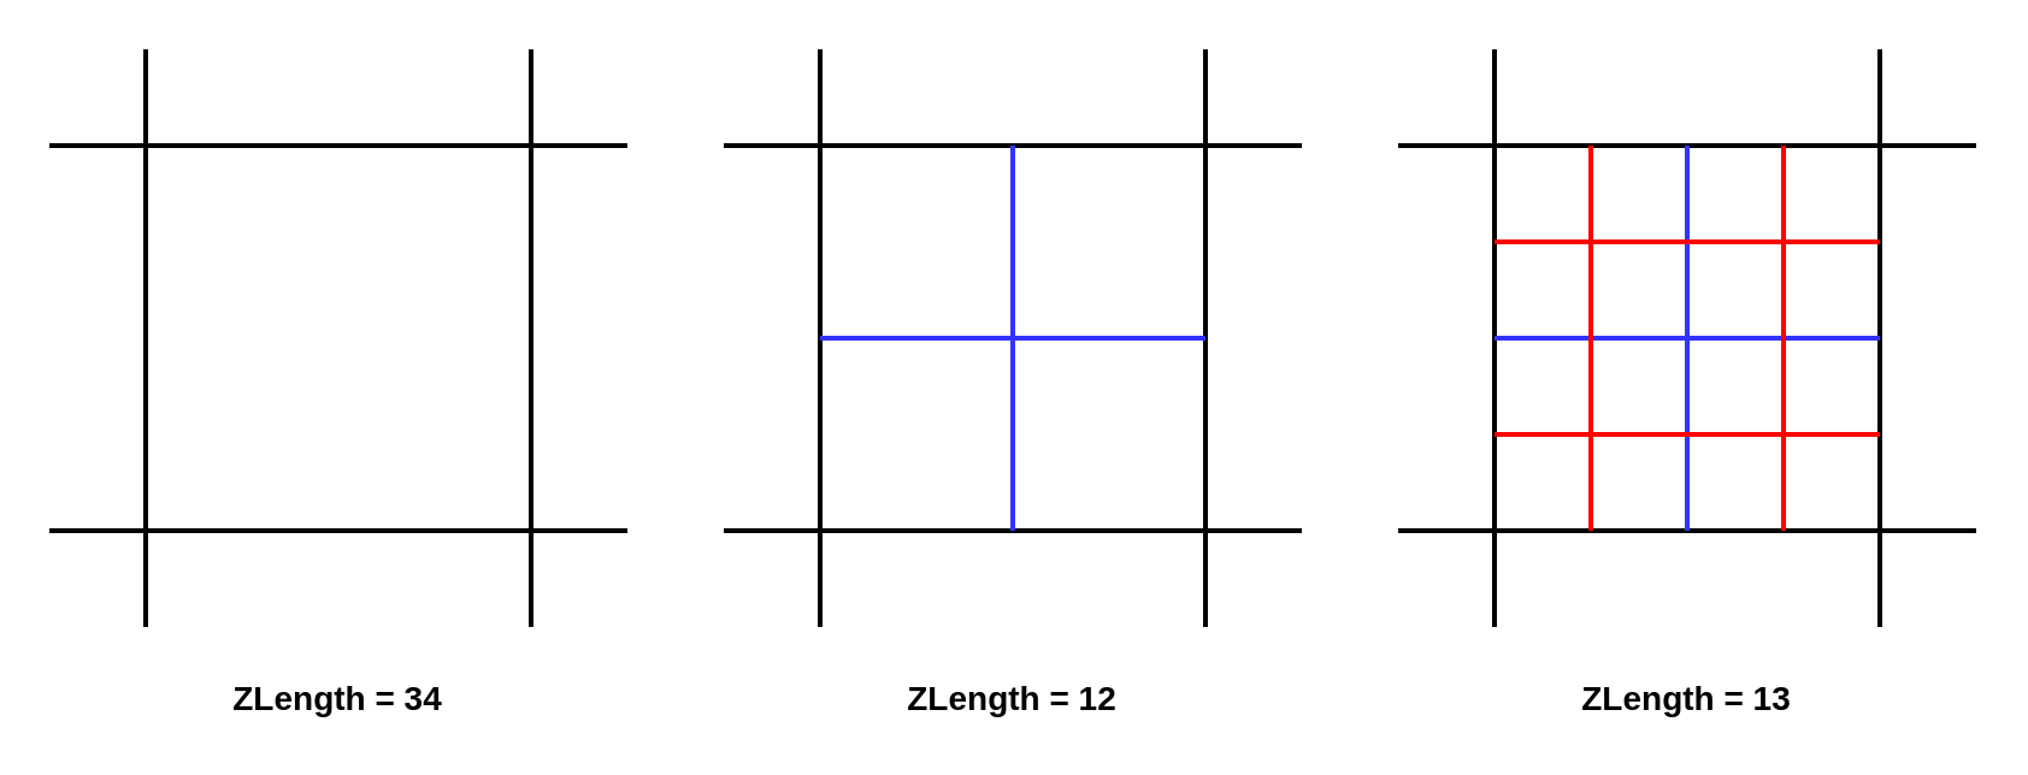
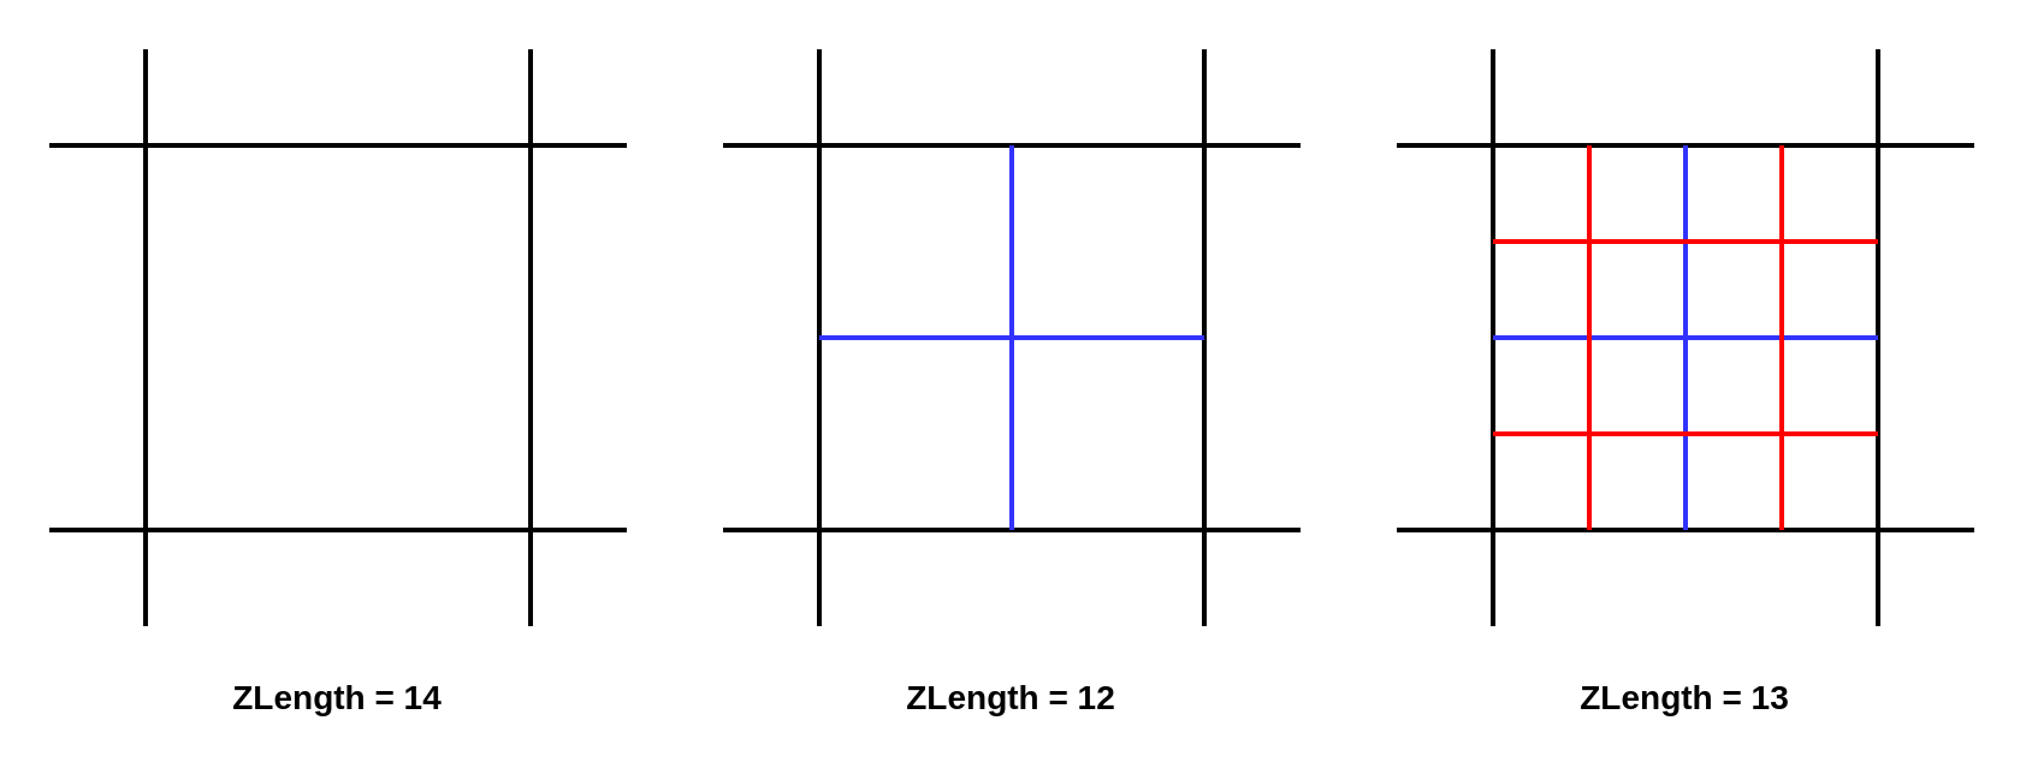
  <mxCell id="0" />
  <mxCell id="1" parent="0" />
  <mxCell id="2" value="" style="rounded=0;whiteSpace=wrap;html=1;strokeWidth=2;" vertex="1" parent="1"><mxGeometry x="60" y="60" width="160" height="160" as="geometry" /></mxCell>
  <mxCell id="3" value="" style="endArrow=none;html=1;exitX=1;exitY=1;exitDx=0;exitDy=0;strokeWidth=2;" edge="1" parent="1" source="2"><mxGeometry width="50" height="50" relative="1" as="geometry"><mxPoint x="300" y="220" as="sourcePoint" /><mxPoint x="220" y="260" as="targetPoint" /></mxGeometry></mxCell>
  <mxCell id="4" value="" style="endArrow=none;html=1;exitX=1;exitY=1;exitDx=0;exitDy=0;strokeWidth=2;" edge="1" parent="1"><mxGeometry width="50" height="50" relative="1" as="geometry"><mxPoint x="60" y="220" as="sourcePoint" /><mxPoint x="60" y="260" as="targetPoint" /></mxGeometry></mxCell>
  <mxCell id="5" value="" style="endArrow=none;html=1;strokeWidth=2;" edge="1" parent="1"><mxGeometry width="50" height="50" relative="1" as="geometry"><mxPoint x="220" y="20" as="sourcePoint" /><mxPoint x="220" y="70" as="targetPoint" /></mxGeometry></mxCell>
  <mxCell id="6" value="" style="endArrow=none;html=1;exitX=1;exitY=1;exitDx=0;exitDy=0;strokeWidth=2;" edge="1" parent="1"><mxGeometry width="50" height="50" relative="1" as="geometry"><mxPoint x="60" y="20" as="sourcePoint" /><mxPoint x="60" y="60" as="targetPoint" /></mxGeometry></mxCell>
  <mxCell id="7" value="" style="endArrow=none;html=1;strokeWidth=2;" edge="1" parent="1"><mxGeometry width="50" height="50" relative="1" as="geometry"><mxPoint x="60" y="60" as="sourcePoint" /><mxPoint x="20" y="60" as="targetPoint" /></mxGeometry></mxCell>
  <mxCell id="8" value="" style="endArrow=none;html=1;strokeWidth=2;" edge="1" parent="1"><mxGeometry width="50" height="50" relative="1" as="geometry"><mxPoint x="60" y="220" as="sourcePoint" /><mxPoint x="20" y="220" as="targetPoint" /></mxGeometry></mxCell>
  <mxCell id="9" value="" style="endArrow=none;html=1;strokeWidth=2;" edge="1" parent="1"><mxGeometry width="50" height="50" relative="1" as="geometry"><mxPoint x="260" y="60" as="sourcePoint" /><mxPoint x="220" y="60" as="targetPoint" /></mxGeometry></mxCell>
  <mxCell id="10" value="" style="endArrow=none;html=1;strokeWidth=2;" edge="1" parent="1"><mxGeometry width="50" height="50" relative="1" as="geometry"><mxPoint x="260" y="220" as="sourcePoint" /><mxPoint x="220" y="220" as="targetPoint" /></mxGeometry></mxCell>
  <mxCell id="11" value="" style="rounded=0;whiteSpace=wrap;html=1;strokeWidth=2;" vertex="1" parent="1"><mxGeometry x="340" y="60" width="160" height="160" as="geometry" /></mxCell>
  <mxCell id="12" value="" style="endArrow=none;html=1;exitX=1;exitY=1;exitDx=0;exitDy=0;strokeWidth=2;" edge="1" parent="1" source="11"><mxGeometry width="50" height="50" relative="1" as="geometry"><mxPoint x="580" y="220" as="sourcePoint" /><mxPoint x="500" y="260" as="targetPoint" /></mxGeometry></mxCell>
  <mxCell id="13" value="" style="endArrow=none;html=1;exitX=1;exitY=1;exitDx=0;exitDy=0;strokeWidth=2;" edge="1" parent="1"><mxGeometry width="50" height="50" relative="1" as="geometry"><mxPoint x="340" y="220" as="sourcePoint" /><mxPoint x="340" y="260" as="targetPoint" /></mxGeometry></mxCell>
  <mxCell id="14" value="" style="endArrow=none;html=1;strokeWidth=2;" edge="1" parent="1"><mxGeometry width="50" height="50" relative="1" as="geometry"><mxPoint x="500" y="20" as="sourcePoint" /><mxPoint x="500" y="70" as="targetPoint" /></mxGeometry></mxCell>
  <mxCell id="15" value="" style="endArrow=none;html=1;exitX=1;exitY=1;exitDx=0;exitDy=0;strokeWidth=2;" edge="1" parent="1"><mxGeometry width="50" height="50" relative="1" as="geometry"><mxPoint x="340" y="20" as="sourcePoint" /><mxPoint x="340" y="60" as="targetPoint" /></mxGeometry></mxCell>
  <mxCell id="16" value="" style="endArrow=none;html=1;strokeWidth=2;" edge="1" parent="1"><mxGeometry width="50" height="50" relative="1" as="geometry"><mxPoint x="340" y="60" as="sourcePoint" /><mxPoint x="300" y="60" as="targetPoint" /></mxGeometry></mxCell>
  <mxCell id="17" value="" style="endArrow=none;html=1;strokeWidth=2;" edge="1" parent="1"><mxGeometry width="50" height="50" relative="1" as="geometry"><mxPoint x="340" y="220" as="sourcePoint" /><mxPoint x="300" y="220" as="targetPoint" /></mxGeometry></mxCell>
  <mxCell id="18" value="" style="endArrow=none;html=1;strokeWidth=2;" edge="1" parent="1"><mxGeometry width="50" height="50" relative="1" as="geometry"><mxPoint x="540" y="60" as="sourcePoint" /><mxPoint x="500" y="60" as="targetPoint" /></mxGeometry></mxCell>
  <mxCell id="19" value="" style="endArrow=none;html=1;strokeWidth=2;" edge="1" parent="1"><mxGeometry width="50" height="50" relative="1" as="geometry"><mxPoint x="540" y="220" as="sourcePoint" /><mxPoint x="500" y="220" as="targetPoint" /></mxGeometry></mxCell>
  <mxCell id="20" value="" style="endArrow=none;html=1;exitX=0.5;exitY=0;exitDx=0;exitDy=0;entryX=0.5;entryY=1;entryDx=0;entryDy=0;strokeColor=#3333FF;strokeWidth=2;" edge="1" parent="1" source="11" target="11"><mxGeometry width="50" height="50" relative="1" as="geometry"><mxPoint x="580" y="90" as="sourcePoint" /><mxPoint x="630" y="40" as="targetPoint" /></mxGeometry></mxCell>
  <mxCell id="21" value="" style="endArrow=none;html=1;entryX=1;entryY=0.5;entryDx=0;entryDy=0;strokeColor=#3333FF;strokeWidth=2;" edge="1" parent="1" target="11"><mxGeometry width="50" height="50" relative="1" as="geometry"><mxPoint x="340" y="140" as="sourcePoint" /><mxPoint x="630" y="40" as="targetPoint" /></mxGeometry></mxCell>
  <mxCell id="22" value="" style="rounded=0;whiteSpace=wrap;html=1;strokeWidth=2;" vertex="1" parent="1"><mxGeometry x="620" y="60" width="160" height="160" as="geometry" /></mxCell>
  <mxCell id="23" value="" style="endArrow=none;html=1;exitX=1;exitY=1;exitDx=0;exitDy=0;strokeWidth=2;" edge="1" parent="1" source="22"><mxGeometry width="50" height="50" relative="1" as="geometry"><mxPoint x="860" y="220" as="sourcePoint" /><mxPoint x="780" y="260" as="targetPoint" /></mxGeometry></mxCell>
  <mxCell id="24" value="" style="endArrow=none;html=1;exitX=1;exitY=1;exitDx=0;exitDy=0;strokeWidth=2;" edge="1" parent="1"><mxGeometry width="50" height="50" relative="1" as="geometry"><mxPoint x="620" y="220" as="sourcePoint" /><mxPoint x="620" y="260" as="targetPoint" /></mxGeometry></mxCell>
  <mxCell id="25" value="" style="endArrow=none;html=1;strokeWidth=2;" edge="1" parent="1"><mxGeometry width="50" height="50" relative="1" as="geometry"><mxPoint x="780" y="20" as="sourcePoint" /><mxPoint x="780" y="70" as="targetPoint" /></mxGeometry></mxCell>
  <mxCell id="26" value="" style="endArrow=none;html=1;exitX=1;exitY=1;exitDx=0;exitDy=0;strokeWidth=2;" edge="1" parent="1"><mxGeometry width="50" height="50" relative="1" as="geometry"><mxPoint x="620" y="20" as="sourcePoint" /><mxPoint x="620" y="60" as="targetPoint" /></mxGeometry></mxCell>
  <mxCell id="27" value="" style="endArrow=none;html=1;strokeWidth=2;" edge="1" parent="1"><mxGeometry width="50" height="50" relative="1" as="geometry"><mxPoint x="620" y="60" as="sourcePoint" /><mxPoint x="580" y="60" as="targetPoint" /></mxGeometry></mxCell>
  <mxCell id="28" value="" style="endArrow=none;html=1;strokeWidth=2;" edge="1" parent="1"><mxGeometry width="50" height="50" relative="1" as="geometry"><mxPoint x="620" y="220" as="sourcePoint" /><mxPoint x="580" y="220" as="targetPoint" /></mxGeometry></mxCell>
  <mxCell id="29" value="" style="endArrow=none;html=1;strokeWidth=2;" edge="1" parent="1"><mxGeometry width="50" height="50" relative="1" as="geometry"><mxPoint x="820" y="60" as="sourcePoint" /><mxPoint x="780" y="60" as="targetPoint" /></mxGeometry></mxCell>
  <mxCell id="30" value="" style="endArrow=none;html=1;strokeWidth=2;" edge="1" parent="1"><mxGeometry width="50" height="50" relative="1" as="geometry"><mxPoint x="820" y="220" as="sourcePoint" /><mxPoint x="780" y="220" as="targetPoint" /></mxGeometry></mxCell>
  <mxCell id="31" value="" style="endArrow=none;html=1;exitX=0.5;exitY=0;exitDx=0;exitDy=0;entryX=0.5;entryY=1;entryDx=0;entryDy=0;strokeColor=#3333FF;strokeWidth=2;" edge="1" parent="1" source="22" target="22"><mxGeometry width="50" height="50" relative="1" as="geometry"><mxPoint x="860" y="90" as="sourcePoint" /><mxPoint x="910" y="40" as="targetPoint" /></mxGeometry></mxCell>
  <mxCell id="32" value="" style="endArrow=none;html=1;entryX=1;entryY=0.5;entryDx=0;entryDy=0;strokeColor=#3333FF;strokeWidth=2;" edge="1" parent="1" target="22"><mxGeometry width="50" height="50" relative="1" as="geometry"><mxPoint x="620" y="140" as="sourcePoint" /><mxPoint x="910" y="40" as="targetPoint" /></mxGeometry></mxCell>
  <mxCell id="33" value="" style="endArrow=none;html=1;entryX=0.25;entryY=0;entryDx=0;entryDy=0;exitX=0.25;exitY=1;exitDx=0;exitDy=0;strokeColor=#FF0000;strokeWidth=2;" edge="1" parent="1" source="22" target="22"><mxGeometry width="50" height="50" relative="1" as="geometry"><mxPoint x="440" y="260" as="sourcePoint" /><mxPoint x="490" y="210" as="targetPoint" /></mxGeometry></mxCell>
  <mxCell id="34" value="" style="endArrow=none;html=1;entryX=0.25;entryY=0;entryDx=0;entryDy=0;exitX=0.25;exitY=1;exitDx=0;exitDy=0;strokeColor=#FF0000;strokeWidth=2;" edge="1" parent="1"><mxGeometry width="50" height="50" relative="1" as="geometry"><mxPoint x="740" y="220" as="sourcePoint" /><mxPoint x="740" y="60" as="targetPoint" /></mxGeometry></mxCell>
  <mxCell id="35" value="" style="endArrow=none;html=1;entryX=1;entryY=0.25;entryDx=0;entryDy=0;exitX=0;exitY=0.25;exitDx=0;exitDy=0;strokeColor=#FF0000;strokeWidth=2;" edge="1" parent="1" source="22" target="22"><mxGeometry width="50" height="50" relative="1" as="geometry"><mxPoint x="440" y="260" as="sourcePoint" /><mxPoint x="490" y="210" as="targetPoint" /></mxGeometry></mxCell>
  <mxCell id="36" value="" style="endArrow=none;html=1;entryX=1;entryY=0.25;entryDx=0;entryDy=0;exitX=0;exitY=0.25;exitDx=0;exitDy=0;strokeColor=#FF0000;strokeWidth=2;" edge="1" parent="1"><mxGeometry width="50" height="50" relative="1" as="geometry"><mxPoint x="620" y="180" as="sourcePoint" /><mxPoint x="780" y="180" as="targetPoint" /></mxGeometry></mxCell>
- <mxCell id="37" value="&lt;b&gt;&lt;font style=&quot;font-size: 14px&quot;&gt;ZLength = 34&lt;/font&gt;&lt;/b&gt;" style="text;html=1;strokeColor=none;fillColor=none;align=center;verticalAlign=middle;whiteSpace=wrap;rounded=0;strokeWidth=2;" vertex="1" parent="1"><mxGeometry x="90" y="280" width="100" height="20" as="geometry" /></mxCell>
+ <mxCell id="37" value="&lt;b&gt;&lt;font style=&quot;font-size: 14px&quot;&gt;ZLength = 14&lt;/font&gt;&lt;/b&gt;" style="text;html=1;strokeColor=none;fillColor=none;align=center;verticalAlign=middle;whiteSpace=wrap;rounded=0;strokeWidth=2;" vertex="1" parent="1"><mxGeometry x="90" y="280" width="100" height="20" as="geometry" /></mxCell>
  <mxCell id="38" value="&lt;b&gt;&lt;font style=&quot;font-size: 14px&quot;&gt;ZLength = 12&lt;/font&gt;&lt;/b&gt;" style="text;html=1;strokeColor=none;fillColor=none;align=center;verticalAlign=middle;whiteSpace=wrap;rounded=0;strokeWidth=2;" vertex="1" parent="1"><mxGeometry x="370" y="280" width="100" height="20" as="geometry" /></mxCell>
  <mxCell id="39" value="&lt;b&gt;&lt;font style=&quot;font-size: 14px&quot;&gt;ZLength = 13&lt;/font&gt;&lt;/b&gt;" style="text;html=1;strokeColor=none;fillColor=none;align=center;verticalAlign=middle;whiteSpace=wrap;rounded=0;strokeWidth=2;" vertex="1" parent="1"><mxGeometry x="650" y="280" width="100" height="20" as="geometry" /></mxCell>
